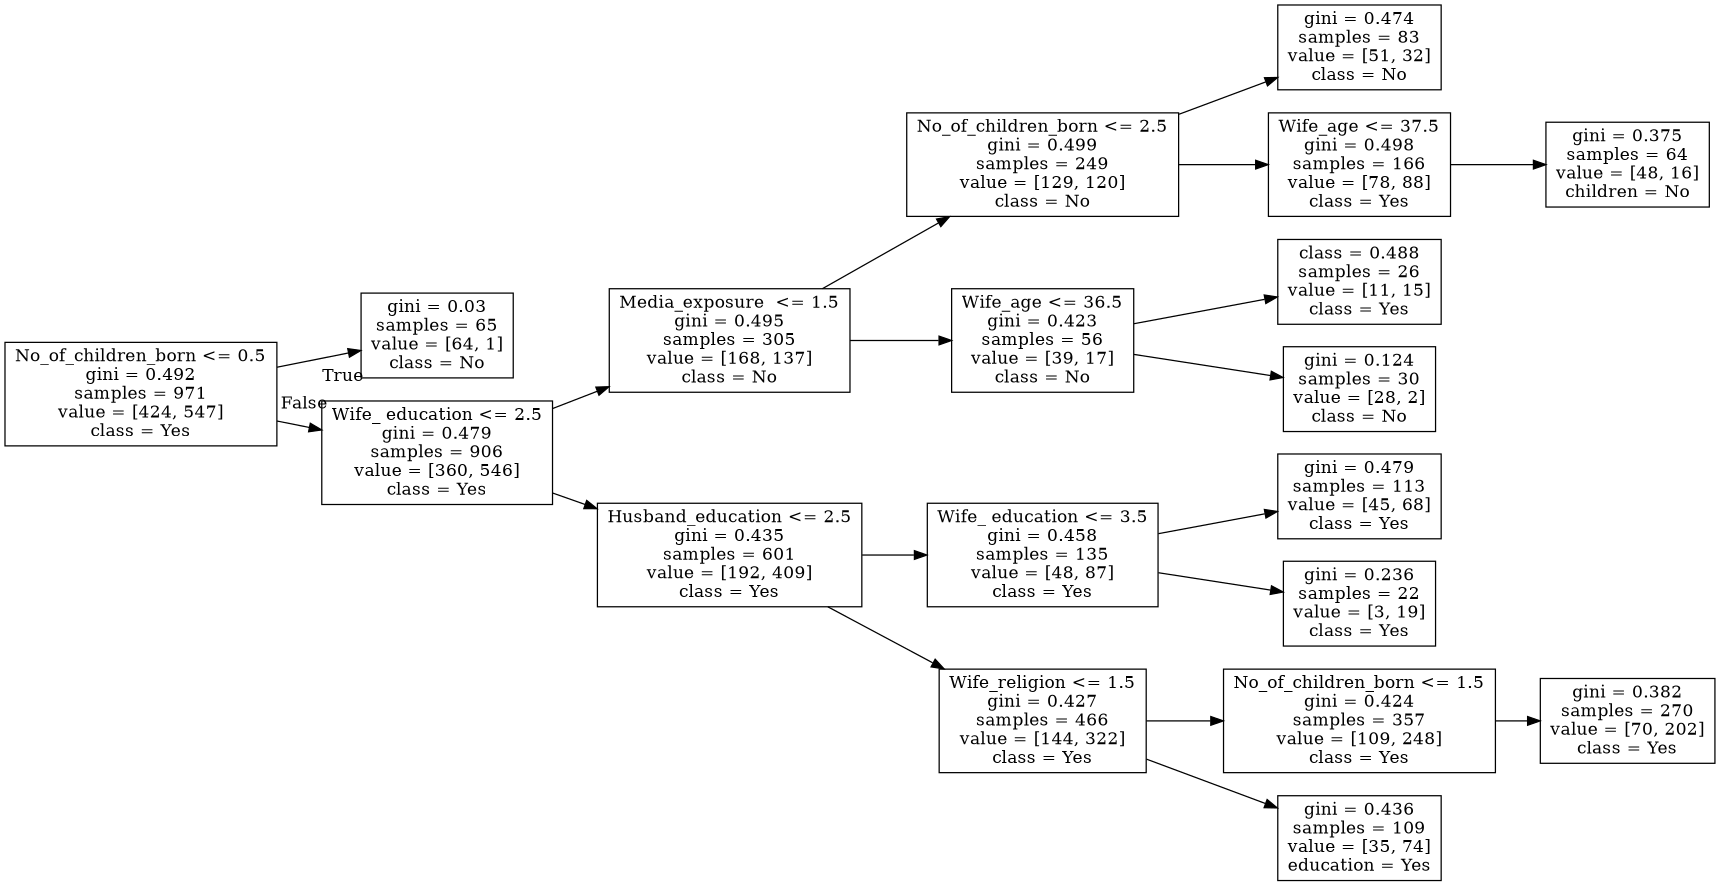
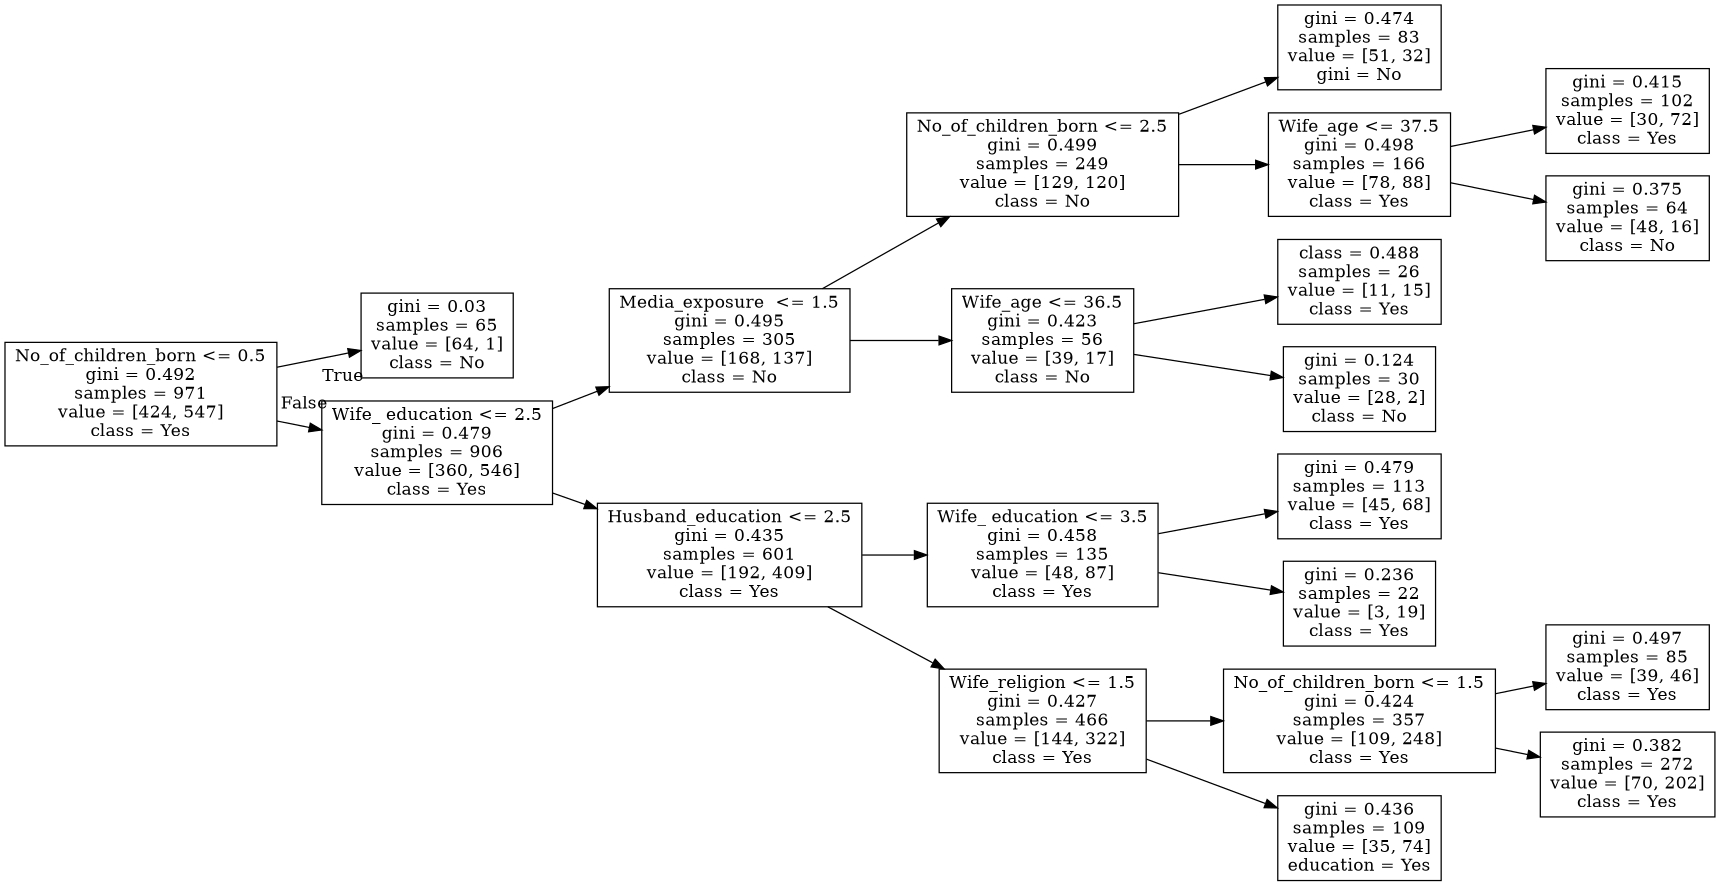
  digraph {
    fontname="DejaVu Serif"
    rankdir=LR
    node [fontname="DejaVu Serif" shape=box]
    edge [fontname="DejaVu Serif"]
    n1 [label="No_of_children_born <= 0.5\ngini = 0.492\nsamples = 971\nvalue = [424, 547]\nclass = Yes"]
    n2 [label="gini = 0.03\nsamples = 65\nvalue = [64, 1]\nclass = No"]
    n3 [label="Wife_ education <= 2.5\ngini = 0.479\nsamples = 906\nvalue = [360, 546]\nclass = Yes"]
    n4 [label="Media_exposure  <= 1.5\ngini = 0.495\nsamples = 305\nvalue = [168, 137]\nclass = No"]
    n5 [label="Husband_education <= 2.5\ngini = 0.435\nsamples = 601\nvalue = [192, 409]\nclass = Yes"]
    n6 [label="No_of_children_born <= 2.5\ngini = 0.499\nsamples = 249\nvalue = [129, 120]\nclass = No"]
    n7 [label="Wife_age <= 36.5\ngini = 0.423\nsamples = 56\nvalue = [39, 17]\nclass = No"]
    n8 [label="Wife_ education <= 3.5\ngini = 0.458\nsamples = 135\nvalue = [48, 87]\nclass = Yes"]
    n9 [label="Wife_religion <= 1.5\ngini = 0.427\nsamples = 466\nvalue = [144, 322]\nclass = Yes"]
-   n10 [label="gini = 0.474\nsamples = 83\nvalue = [51, 32]\nclass = No"]
+   n10 [label="gini = 0.474\nsamples = 83\nvalue = [51, 32]\ngini = No"]
    n11 [label="Wife_age <= 37.5\ngini = 0.498\nsamples = 166\nvalue = [78, 88]\nclass = Yes"]
    n12 [label="class = 0.488\nsamples = 26\nvalue = [11, 15]\nclass = Yes"]
    n13 [label="gini = 0.124\nsamples = 30\nvalue = [28, 2]\nclass = No"]
-   n15 [label="gini = 0.375\nsamples = 64\nvalue = [48, 16]\nchildren = No"]
+   n14 [label="gini = 0.415\nsamples = 102\nvalue = [30, 72]\nclass = Yes"]
+   n15 [label="gini = 0.375\nsamples = 64\nvalue = [48, 16]\nclass = No"]
    n16 [label="gini = 0.479\nsamples = 113\nvalue = [45, 68]\nclass = Yes"]
    n17 [label="gini = 0.236\nsamples = 22\nvalue = [3, 19]\nclass = Yes"]
    n18 [label="No_of_children_born <= 1.5\ngini = 0.424\nsamples = 357\nvalue = [109, 248]\nclass = Yes"]
    n19 [label="gini = 0.436\nsamples = 109\nvalue = [35, 74]\neducation = Yes"]
-   n21 [label="gini = 0.382\nsamples = 270\nvalue = [70, 202]\nclass = Yes"]
+   n20 [label="gini = 0.497\nsamples = 85\nvalue = [39, 46]\nclass = Yes"]
+   n21 [label="gini = 0.382\nsamples = 272\nvalue = [70, 202]\nclass = Yes"]
    n1 -> n2 [headlabel=True labelangle=45 labeldistance=2.5]
    n1 -> n3 [headlabel=False labelangle=-45 labeldistance=2.5]
    n3 -> n4
    n3 -> n5
    n4 -> n6
    n4 -> n7
    n5 -> n8
    n5 -> n9
    n6 -> n10
    n6 -> n11
    n7 -> n12
    n7 -> n13
    n8 -> n16
    n8 -> n17
    n9 -> n18
    n9 -> n19
+   n11 -> n14
    n11 -> n15
+   n18 -> n20
    n18 -> n21
  }
